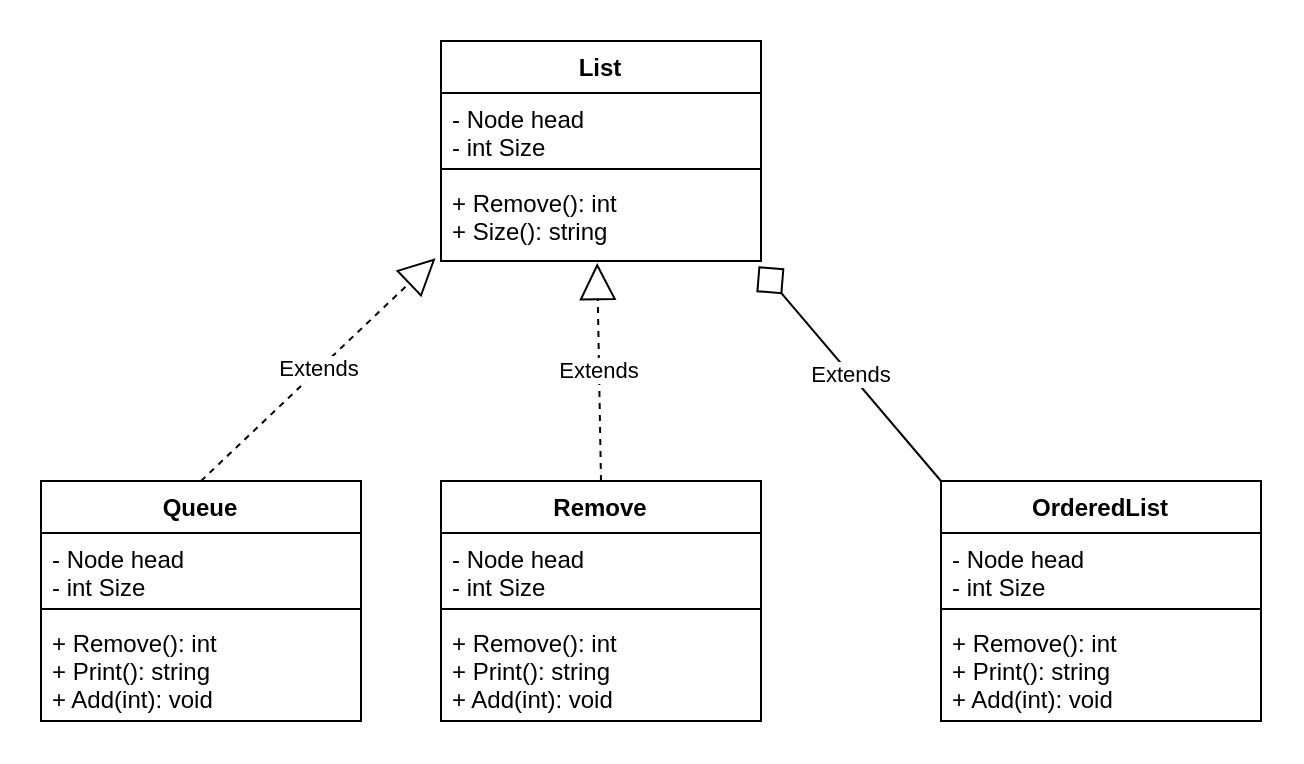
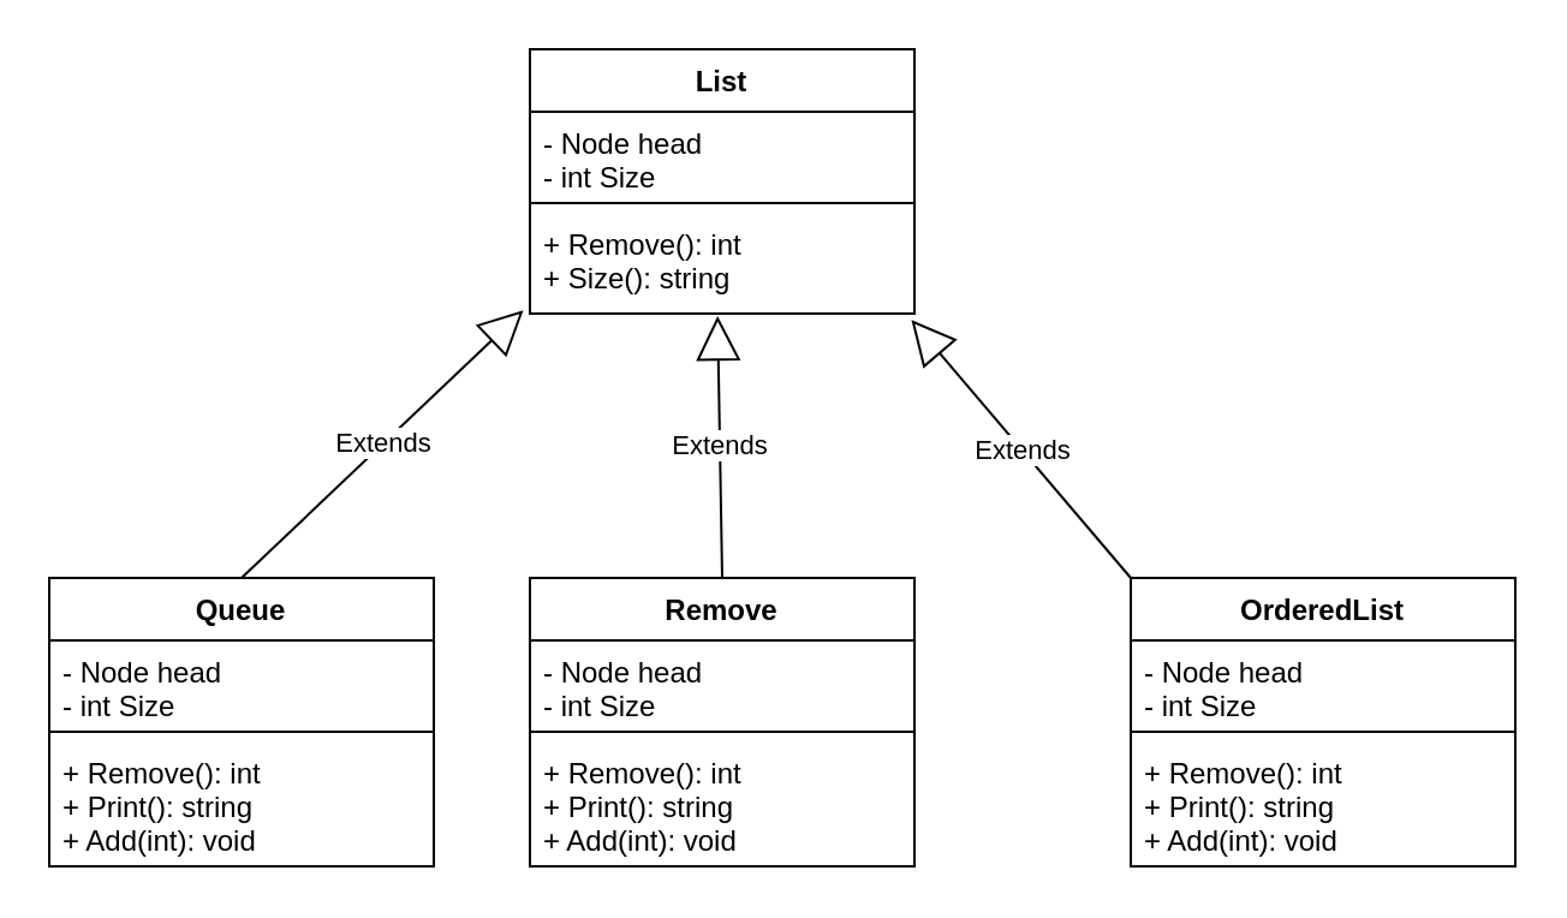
  <mxCell id="0" />
  <mxCell id="1" parent="0" />
  <mxCell id="2" value="List" style="swimlane;fontStyle=1;align=center;verticalAlign=top;childLayout=stackLayout;horizontal=1;startSize=26;horizontalStack=0;resizeParent=1;resizeParentMax=0;resizeLast=0;collapsible=1;marginBottom=0;" vertex="1" parent="1"><mxGeometry x="220" y="20" width="160" height="110" as="geometry" /></mxCell>
  <mxCell id="3" value="- Node head&#10;- int Size" style="text;strokeColor=none;fillColor=none;align=left;verticalAlign=top;spacingLeft=4;spacingRight=4;overflow=hidden;rotatable=0;points=[[0,0.5],[1,0.5]];portConstraint=eastwest;" vertex="1" parent="2"><mxGeometry y="26" width="160" height="34" as="geometry" /></mxCell>
  <mxCell id="4" value="" style="line;strokeWidth=1;fillColor=none;align=left;verticalAlign=middle;spacingTop=-1;spacingLeft=3;spacingRight=3;rotatable=0;labelPosition=right;points=[];portConstraint=eastwest;strokeColor=inherit;" vertex="1" parent="2"><mxGeometry y="60" width="160" height="8" as="geometry" /></mxCell>
  <mxCell id="5" value="+ Remove(): int&#10;+ Size(): string" style="text;strokeColor=none;fillColor=none;align=left;verticalAlign=top;spacingLeft=4;spacingRight=4;overflow=hidden;rotatable=0;points=[[0,0.5],[1,0.5]];portConstraint=eastwest;" vertex="1" parent="2"><mxGeometry y="68" width="160" height="42" as="geometry" /></mxCell>
  <mxCell id="6" value="Queue" style="swimlane;fontStyle=1;align=center;verticalAlign=top;childLayout=stackLayout;horizontal=1;startSize=26;horizontalStack=0;resizeParent=1;resizeParentMax=0;resizeLast=0;collapsible=1;marginBottom=0;" vertex="1" parent="1"><mxGeometry x="20" y="240" width="160" height="120" as="geometry" /></mxCell>
  <mxCell id="7" value="- Node head&#10;- int Size" style="text;strokeColor=none;fillColor=none;align=left;verticalAlign=top;spacingLeft=4;spacingRight=4;overflow=hidden;rotatable=0;points=[[0,0.5],[1,0.5]];portConstraint=eastwest;" vertex="1" parent="6"><mxGeometry y="26" width="160" height="34" as="geometry" /></mxCell>
  <mxCell id="8" value="" style="line;strokeWidth=1;fillColor=none;align=left;verticalAlign=middle;spacingTop=-1;spacingLeft=3;spacingRight=3;rotatable=0;labelPosition=right;points=[];portConstraint=eastwest;strokeColor=inherit;" vertex="1" parent="6"><mxGeometry y="60" width="160" height="8" as="geometry" /></mxCell>
  <mxCell id="9" value="+ Remove(): int&#10;+ Print(): string&#10;+ Add(int): void" style="text;strokeColor=none;fillColor=none;align=left;verticalAlign=top;spacingLeft=4;spacingRight=4;overflow=hidden;rotatable=0;points=[[0,0.5],[1,0.5]];portConstraint=eastwest;" vertex="1" parent="6"><mxGeometry y="68" width="160" height="52" as="geometry" /></mxCell>
  <mxCell id="10" value="Remove" style="swimlane;fontStyle=1;align=center;verticalAlign=top;childLayout=stackLayout;horizontal=1;startSize=26;horizontalStack=0;resizeParent=1;resizeParentMax=0;resizeLast=0;collapsible=1;marginBottom=0;" vertex="1" parent="1"><mxGeometry x="220" y="240" width="160" height="120" as="geometry" /></mxCell>
  <mxCell id="11" value="- Node head&#10;- int Size" style="text;strokeColor=none;fillColor=none;align=left;verticalAlign=top;spacingLeft=4;spacingRight=4;overflow=hidden;rotatable=0;points=[[0,0.5],[1,0.5]];portConstraint=eastwest;" vertex="1" parent="10"><mxGeometry y="26" width="160" height="34" as="geometry" /></mxCell>
  <mxCell id="12" value="" style="line;strokeWidth=1;fillColor=none;align=left;verticalAlign=middle;spacingTop=-1;spacingLeft=3;spacingRight=3;rotatable=0;labelPosition=right;points=[];portConstraint=eastwest;strokeColor=inherit;" vertex="1" parent="10"><mxGeometry y="60" width="160" height="8" as="geometry" /></mxCell>
  <mxCell id="13" value="+ Remove(): int&#10;+ Print(): string&#10;+ Add(int): void" style="text;strokeColor=none;fillColor=none;align=left;verticalAlign=top;spacingLeft=4;spacingRight=4;overflow=hidden;rotatable=0;points=[[0,0.5],[1,0.5]];portConstraint=eastwest;" vertex="1" parent="10"><mxGeometry y="68" width="160" height="52" as="geometry" /></mxCell>
  <mxCell id="14" value="OrderedList" style="swimlane;fontStyle=1;align=center;verticalAlign=top;childLayout=stackLayout;horizontal=1;startSize=26;horizontalStack=0;resizeParent=1;resizeParentMax=0;resizeLast=0;collapsible=1;marginBottom=0;" vertex="1" parent="1"><mxGeometry x="470" y="240" width="160" height="120" as="geometry" /></mxCell>
  <mxCell id="15" value="- Node head&#10;- int Size" style="text;strokeColor=none;fillColor=none;align=left;verticalAlign=top;spacingLeft=4;spacingRight=4;overflow=hidden;rotatable=0;points=[[0,0.5],[1,0.5]];portConstraint=eastwest;" vertex="1" parent="14"><mxGeometry y="26" width="160" height="34" as="geometry" /></mxCell>
  <mxCell id="16" value="" style="line;strokeWidth=1;fillColor=none;align=left;verticalAlign=middle;spacingTop=-1;spacingLeft=3;spacingRight=3;rotatable=0;labelPosition=right;points=[];portConstraint=eastwest;strokeColor=inherit;" vertex="1" parent="14"><mxGeometry y="60" width="160" height="8" as="geometry" /></mxCell>
  <mxCell id="17" value="+ Remove(): int&#10;+ Print(): string&#10;+ Add(int): void" style="text;strokeColor=none;fillColor=none;align=left;verticalAlign=top;spacingLeft=4;spacingRight=4;overflow=hidden;rotatable=0;points=[[0,0.5],[1,0.5]];portConstraint=eastwest;" vertex="1" parent="14"><mxGeometry y="68" width="160" height="52" as="geometry" /></mxCell>
- <mxCell id="18" value="Extends" style="endArrow=block;endSize=16;endFill=0;html=1;rounded=0;entryX=-0.017;entryY=0.967;entryDx=0;entryDy=0;entryPerimeter=0;exitX=0.5;exitY=0;exitDx=0;exitDy=0;dashed=1;" edge="1" parent="1" source="6" target="5"><mxGeometry width="160" relative="1" as="geometry"><mxPoint x="200" y="240" as="sourcePoint" /><mxPoint x="360" y="240" as="targetPoint" /></mxGeometry></mxCell>
- <mxCell id="19" value="Extends" style="endArrow=block;endSize=16;endFill=0;html=1;rounded=0;entryX=0.488;entryY=1.024;entryDx=0;entryDy=0;entryPerimeter=0;exitX=0.5;exitY=0;exitDx=0;exitDy=0;dashed=1;" edge="1" parent="1" source="10" target="5"><mxGeometry width="160" relative="1" as="geometry"><mxPoint x="110" y="250" as="sourcePoint" /><mxPoint x="227.28" y="138.614" as="targetPoint" /></mxGeometry></mxCell>
- <mxCell id="20" value="Extends" style="endArrow=diamond;endSize=16;endFill=0;html=1;rounded=0;entryX=0.992;entryY=1.062;entryDx=0;entryDy=0;entryPerimeter=0;exitX=0;exitY=0;exitDx=0;exitDy=0;" edge="1" parent="1" source="14" target="5"><mxGeometry width="160" relative="1" as="geometry"><mxPoint x="320" y="250" as="sourcePoint" /><mxPoint x="308.08" y="141.008" as="targetPoint" /></mxGeometry></mxCell>
+ <mxCell id="18" value="Extends" style="endArrow=block;endSize=16;endFill=0;html=1;rounded=0;entryX=-0.017;entryY=0.967;entryDx=0;entryDy=0;entryPerimeter=0;exitX=0.5;exitY=0;exitDx=0;exitDy=0;" edge="1" parent="1" source="6" target="5"><mxGeometry width="160" relative="1" as="geometry"><mxPoint x="200" y="240" as="sourcePoint" /><mxPoint x="360" y="240" as="targetPoint" /></mxGeometry></mxCell>
+ <mxCell id="19" value="Extends" style="endArrow=block;endSize=16;endFill=0;html=1;rounded=0;entryX=0.488;entryY=1.024;entryDx=0;entryDy=0;entryPerimeter=0;exitX=0.5;exitY=0;exitDx=0;exitDy=0;" edge="1" parent="1" source="10" target="5"><mxGeometry width="160" relative="1" as="geometry"><mxPoint x="110" y="250" as="sourcePoint" /><mxPoint x="227.28" y="138.614" as="targetPoint" /></mxGeometry></mxCell>
+ <mxCell id="20" value="Extends" style="endArrow=block;endSize=16;endFill=0;html=1;rounded=0;entryX=0.992;entryY=1.062;entryDx=0;entryDy=0;entryPerimeter=0;exitX=0;exitY=0;exitDx=0;exitDy=0;" edge="1" parent="1" source="14" target="5"><mxGeometry width="160" relative="1" as="geometry"><mxPoint x="320" y="250" as="sourcePoint" /><mxPoint x="308.08" y="141.008" as="targetPoint" /></mxGeometry></mxCell>
